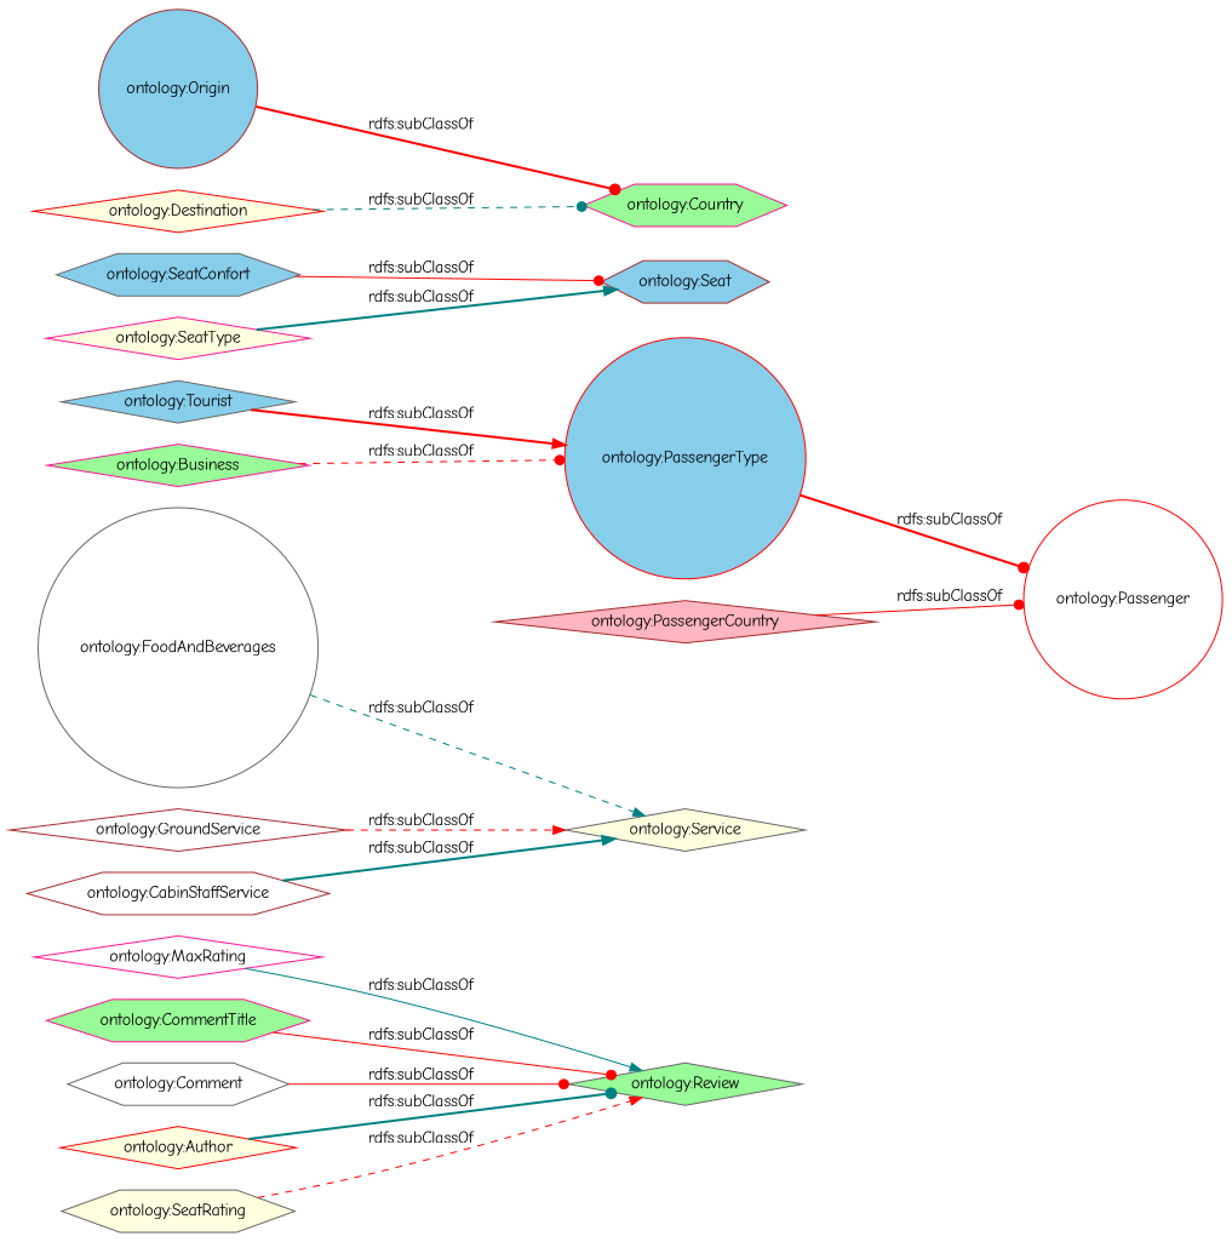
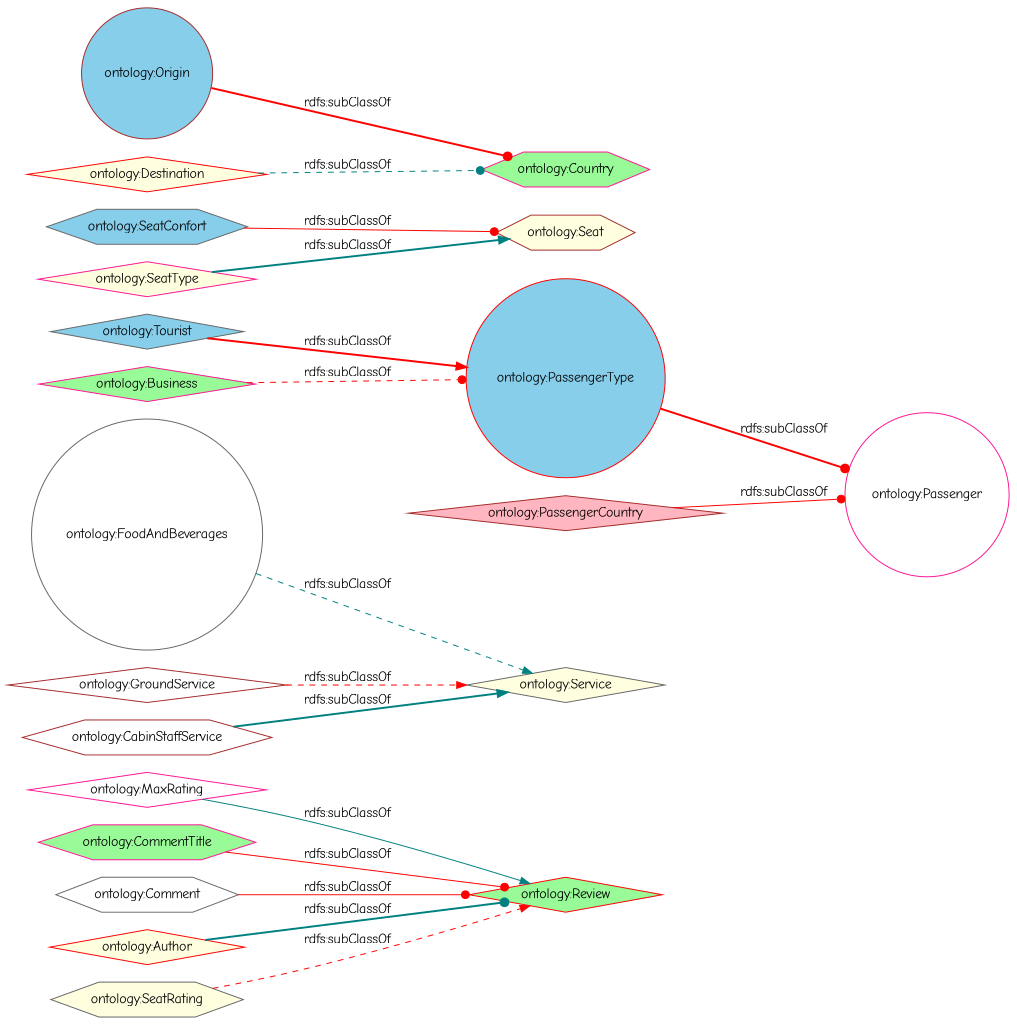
  digraph {
    fontname="Comic Neue"
    rankdir=LR
    node [color=gray40 fillcolor=white fontname="Comic Neue" shape=diamond style=filled]
    edge [arrowhead=dot color=red fontname="Comic Neue" style=bold]
    "ontology:MaxRating" [color=deeppink]
-   "ontology:Review" [fillcolor=palegreen]
+   "ontology:Review" [color=red fillcolor=palegreen]
    "ontology:CommentTitle" [color=deeppink fillcolor=palegreen shape=hexagon]
    "ontology:FoodAndBeverages" [shape=circle]
    "ontology:Service" [fillcolor=lightyellow]
    "ontology:Tourist" [fillcolor=skyblue]
    "ontology:PassengerType" [color=red fillcolor=skyblue shape=circle]
-   "ontology:Passenger" [color=red shape=circle]
+   "ontology:Passenger" [color=deeppink shape=circle]
    "ontology:SeatConfort" [fillcolor=skyblue shape=hexagon]
-   "ontology:Seat" [color=brown fillcolor=skyblue shape=hexagon]
+   "ontology:Seat" [color=brown fillcolor=lightyellow shape=hexagon]
    "ontology:GroundService" [color=brown]
    "ontology:CabinStaffService" [color=brown shape=hexagon]
    "ontology:Comment" [shape=hexagon]
    "ontology:SeatType" [color=deeppink fillcolor=lightyellow]
    "ontology:Business" [color=deeppink fillcolor=palegreen]
    "ontology:PassengerCountry" [color=brown fillcolor=lightpink]
    "ontology:Author" [color=red fillcolor=lightyellow]
    "ontology:Origin" [color=brown fillcolor=skyblue shape=circle]
    "ontology:Country" [color=deeppink fillcolor=palegreen shape=hexagon]
    "ontology:SeatRating" [fillcolor=lightyellow shape=hexagon]
    "ontology:Destination" [color=red fillcolor=lightyellow]
    "ontology:MaxRating" -> "ontology:Review" [arrowhead=normal color=teal label="rdfs:subClassOf" style=solid]
    "ontology:CommentTitle" -> "ontology:Review" [label="rdfs:subClassOf" style=solid]
    "ontology:FoodAndBeverages" -> "ontology:Service" [arrowhead=normal color=teal label="rdfs:subClassOf" style=dashed]
    "ontology:Tourist" -> "ontology:PassengerType" [arrowhead=normal label="rdfs:subClassOf"]
    "ontology:PassengerType" -> "ontology:Passenger" [label="rdfs:subClassOf"]
    "ontology:SeatConfort" -> "ontology:Seat" [label="rdfs:subClassOf" style=solid]
    "ontology:GroundService" -> "ontology:Service" [arrowhead=normal label="rdfs:subClassOf" style=dashed]
    "ontology:CabinStaffService" -> "ontology:Service" [arrowhead=normal color=teal label="rdfs:subClassOf"]
    "ontology:Comment" -> "ontology:Review" [label="rdfs:subClassOf" style=solid]
    "ontology:SeatType" -> "ontology:Seat" [arrowhead=normal color=teal label="rdfs:subClassOf"]
    "ontology:Business" -> "ontology:PassengerType" [label="rdfs:subClassOf" style=dashed]
    "ontology:PassengerCountry" -> "ontology:Passenger" [label="rdfs:subClassOf" style=solid]
    "ontology:Author" -> "ontology:Review" [color=teal label="rdfs:subClassOf"]
    "ontology:Origin" -> "ontology:Country" [label="rdfs:subClassOf"]
    "ontology:SeatRating" -> "ontology:Review" [arrowhead=normal label="rdfs:subClassOf" style=dashed]
    "ontology:Destination" -> "ontology:Country" [color=teal label="rdfs:subClassOf" style=dashed]
  }
